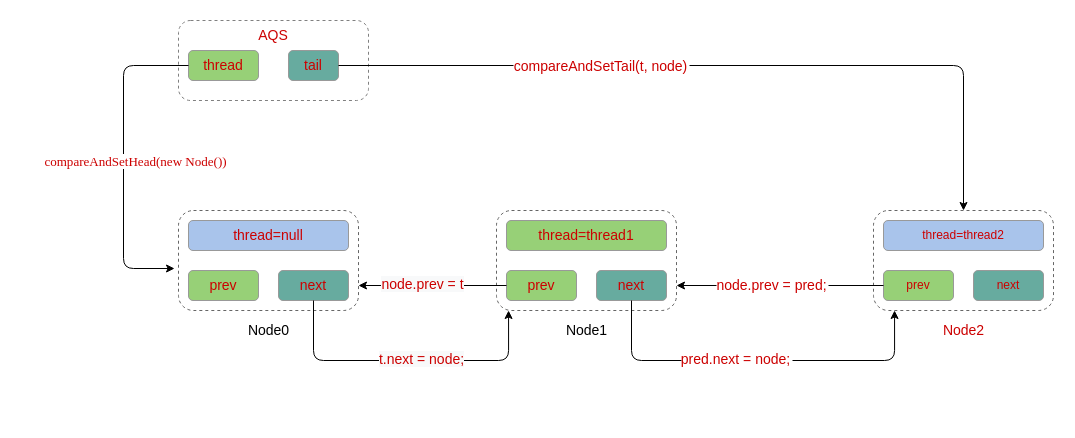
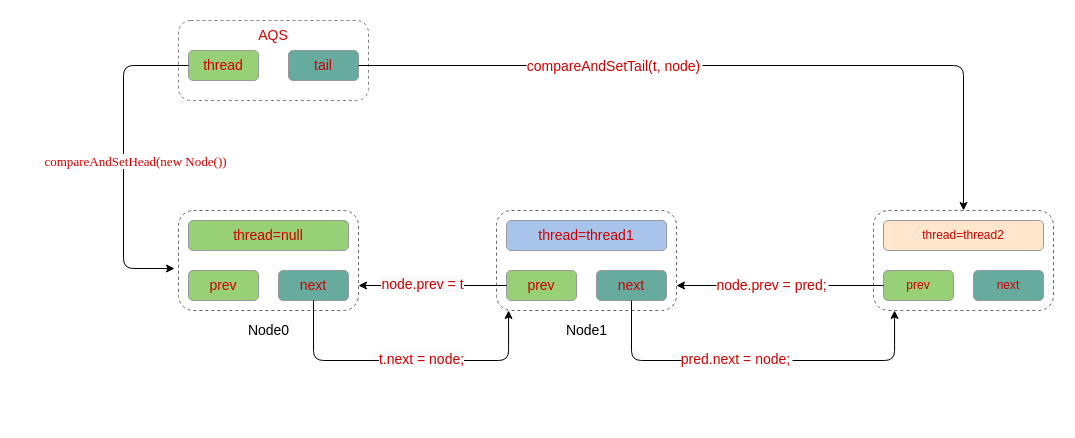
  <mxCell id="0" />
  <mxCell id="1" parent="0" />
  <mxCell id="2" value="AQS" style="rounded=1;whiteSpace=wrap;html=1;dashed=1;strokeColor=#808080;fontSize=14;fontColor=#CC0000;fillColor=none;horizontal=1;verticalAlign=top;" vertex="1" parent="1"><mxGeometry x="178" y="20" width="190" height="80" as="geometry" /></mxCell>
  <mxCell id="3" value="thread" style="rounded=1;whiteSpace=wrap;html=1;strokeColor=#999999;fillColor=#97D077;fontSize=14;fontColor=#CC0000;" vertex="1" parent="1"><mxGeometry x="188" y="50" width="70" height="30" as="geometry" /></mxCell>
- <mxCell id="4" value="tail" style="rounded=1;whiteSpace=wrap;html=1;strokeColor=#999999;fillColor=#67AB9F;fontSize=14;fontColor=#CC0000;" vertex="1" parent="1"><mxGeometry x="288" y="50" width="50" height="30" as="geometry" /></mxCell>
+ <mxCell id="4" value="tail" style="rounded=1;whiteSpace=wrap;html=1;strokeColor=#999999;fillColor=#67AB9F;fontSize=14;fontColor=#CC0000;" vertex="1" parent="1"><mxGeometry x="288" y="50" width="70" height="30" as="geometry" /></mxCell>
  <mxCell id="5" value="" style="rounded=1;whiteSpace=wrap;html=1;strokeColor=#666666;fillColor=none;fontSize=14;fontColor=#CC0000;dashed=1;" vertex="1" parent="1"><mxGeometry x="178" y="210" width="180" height="100" as="geometry" /></mxCell>
- <mxCell id="6" value="thread=null" style="rounded=1;whiteSpace=wrap;html=1;strokeColor=#999999;fillColor=#A9C4EB;fontSize=14;fontColor=#CC0000;" vertex="1" parent="1"><mxGeometry x="188" y="220" width="160" height="30" as="geometry" /></mxCell>
+ <mxCell id="6" value="thread=null" style="rounded=1;whiteSpace=wrap;html=1;strokeColor=#999999;fillColor=#97d077;fontSize=14;fontColor=#CC0000;" vertex="1" parent="1"><mxGeometry x="188" y="220" width="160" height="30" as="geometry" /></mxCell>
  <mxCell id="7" value="prev" style="rounded=1;whiteSpace=wrap;html=1;strokeColor=#999999;fillColor=#97D077;fontSize=14;fontColor=#CC0000;" vertex="1" parent="1"><mxGeometry x="188" y="270" width="70" height="30" as="geometry" /></mxCell>
  <mxCell id="8" value="next" style="rounded=1;whiteSpace=wrap;html=1;strokeColor=#999999;fillColor=#67AB9F;fontSize=14;fontColor=#CC0000;" vertex="1" parent="1"><mxGeometry x="278" y="270" width="70" height="30" as="geometry" /></mxCell>
  <mxCell id="9" value="Node0" style="text;html=1;align=center;verticalAlign=middle;resizable=0;points=[];autosize=1;fontSize=14;" vertex="1" parent="1"><mxGeometry x="238" y="320" width="60" height="20" as="geometry" /></mxCell>
  <mxCell id="10" value="" style="rounded=1;whiteSpace=wrap;html=1;strokeColor=#666666;fillColor=none;fontSize=14;fontColor=#CC0000;dashed=1;" vertex="1" parent="1"><mxGeometry x="496" y="210" width="180" height="100" as="geometry" /></mxCell>
- <mxCell id="11" value="thread=thread1" style="rounded=1;whiteSpace=wrap;html=1;strokeColor=#999999;fillColor=#97d077;fontSize=14;fontColor=#CC0000;" vertex="1" parent="1"><mxGeometry x="506" y="220" width="160" height="30" as="geometry" /></mxCell>
+ <mxCell id="11" value="thread=thread1" style="rounded=1;whiteSpace=wrap;html=1;strokeColor=#999999;fillColor=#A9C4EB;fontSize=14;fontColor=#CC0000;" vertex="1" parent="1"><mxGeometry x="506" y="220" width="160" height="30" as="geometry" /></mxCell>
  <mxCell id="12" value="prev" style="rounded=1;whiteSpace=wrap;html=1;strokeColor=#999999;fillColor=#97D077;fontSize=14;fontColor=#CC0000;" vertex="1" parent="1"><mxGeometry x="506" y="270" width="70" height="30" as="geometry" /></mxCell>
  <mxCell id="13" value="next" style="rounded=1;whiteSpace=wrap;html=1;strokeColor=#999999;fillColor=#67AB9F;fontSize=14;fontColor=#CC0000;" vertex="1" parent="1"><mxGeometry x="596" y="270" width="70" height="30" as="geometry" /></mxCell>
  <mxCell id="14" value="Node1" style="text;html=1;align=center;verticalAlign=middle;resizable=0;points=[];autosize=1;fontSize=14;" vertex="1" parent="1"><mxGeometry x="556" y="320" width="60" height="20" as="geometry" /></mxCell>
  <mxCell id="15" value="" style="endArrow=classic;html=1;fontSize=14;exitX=0;exitY=0.5;exitDx=0;exitDy=0;entryX=-0.022;entryY=0.58;entryDx=0;entryDy=0;entryPerimeter=0;edgeStyle=orthogonalEdgeStyle;" edge="1" parent="1" source="3" target="5"><mxGeometry width="50" height="50" relative="1" as="geometry"><mxPoint y="380" as="sourcePoint" x="93" /><mxPoint x="143" y="330" as="targetPoint" /><Array as="points"><mxPoint x="123" y="65" /><mxPoint x="123" y="268" /></Array></mxGeometry></mxCell>
  <mxCell id="16" value="" style="endArrow=classic;html=1;fontSize=14;entryX=1;entryY=0.75;entryDx=0;entryDy=0;exitX=0;exitY=0.5;exitDx=0;exitDy=0;" edge="1" parent="1" source="12" target="5"><mxGeometry width="50" height="50" relative="1" as="geometry"><mxPoint x="153" y="480" as="sourcePoint" /><mxPoint x="203" y="430" as="targetPoint" /></mxGeometry></mxCell>
  <mxCell id="17" value="&lt;span style=&quot;text-align: left ; background-color: rgb(248 , 249 , 250)&quot;&gt;node.prev = t&lt;/span&gt;" style="text;html=1;align=center;verticalAlign=middle;resizable=0;points=[];labelBackgroundColor=#ffffff;fontSize=14;fontColor=#CC0000;" vertex="1" connectable="0" parent="16"><mxGeometry x="0.149" y="1" relative="1" as="geometry"><mxPoint y="-3" as="offset" /></mxGeometry></mxCell>
  <mxCell id="18" value="" style="endArrow=classic;html=1;fontSize=14;exitX=0.5;exitY=1;exitDx=0;exitDy=0;entryX=0.067;entryY=1;entryDx=0;entryDy=0;entryPerimeter=0;edgeStyle=orthogonalEdgeStyle;" edge="1" parent="1" source="8" target="10"><mxGeometry width="50" height="50" relative="1" as="geometry"><mxPoint x="383" y="440" as="sourcePoint" /><mxPoint x="433" y="390" as="targetPoint" /><Array as="points"><mxPoint x="313" y="360" /><mxPoint x="508" y="360" /></Array></mxGeometry></mxCell>
  <mxCell id="19" value="&lt;span style=&quot;text-align: left ; background-color: rgb(248 , 249 , 250)&quot;&gt;t.next = node;&lt;/span&gt;" style="text;html=1;align=center;verticalAlign=middle;resizable=0;points=[];labelBackgroundColor=#ffffff;fontSize=14;fontColor=#CC0000;" vertex="1" connectable="0" parent="18"><mxGeometry x="0.095" y="2" relative="1" as="geometry"><mxPoint as="offset" /></mxGeometry></mxCell>
  <mxCell id="20" value="" style="endArrow=classic;html=1;fontSize=14;exitX=1;exitY=0.5;exitDx=0;exitDy=0;entryX=0.5;entryY=0;entryDx=0;entryDy=0;edgeStyle=orthogonalEdgeStyle;" edge="1" parent="1" source="4" target="23"><mxGeometry width="50" height="50" relative="1" as="geometry"><mxPoint x="493" y="170" as="sourcePoint" /><mxPoint x="543" y="120" as="targetPoint" /></mxGeometry></mxCell>
  <mxCell id="21" value="compareAndSetTail(t, node)" style="text;align=center;verticalAlign=middle;resizable=0;points=[];labelBackgroundColor=#ffffff;fontSize=14;fontColor=#CC0000;" vertex="1" connectable="0" parent="20"><mxGeometry x="-0.32" y="1" relative="1" as="geometry"><mxPoint as="offset" /></mxGeometry></mxCell>
  <mxCell id="22" value="&lt;pre style=&quot;background-color: rgb(255, 255, 255); font-family: &amp;quot;jetbrains mono&amp;quot;; font-size: 9.8pt;&quot;&gt;compareAndSetHead(&lt;span style=&quot;&quot;&gt;new &lt;/span&gt;Node())&lt;/pre&gt;" style="text;html=1;align=center;verticalAlign=middle;resizable=0;points=[];autosize=1;fontSize=14;fontColor=#CC0000;" vertex="1" parent="1"><mxGeometry x="20" y="136" width="230" height="50" as="geometry" /></mxCell>
  <mxCell id="23" value="" style="rounded=1;whiteSpace=wrap;html=1;strokeColor=#666666;fillColor=none;fontSize=12;fontColor=#CC0000;dashed=1;" vertex="1" parent="1"><mxGeometry x="873" y="210" width="180" height="100" as="geometry" /></mxCell>
- <mxCell id="24" value="thread=thread2" style="rounded=1;whiteSpace=wrap;html=1;strokeColor=#999999;fillColor=#A9C4EB;fontSize=12;fontColor=#CC0000;" vertex="1" parent="1"><mxGeometry x="883" y="220" width="160" height="30" as="geometry" /></mxCell>
+ <mxCell id="24" value="thread=thread2" style="rounded=1;whiteSpace=wrap;html=1;strokeColor=#999999;fillColor=#ffe6cc;fontSize=12;fontColor=#CC0000;" vertex="1" parent="1"><mxGeometry x="883" y="220" width="160" height="30" as="geometry" /></mxCell>
  <mxCell id="25" value="prev" style="rounded=1;whiteSpace=wrap;html=1;strokeColor=#999999;fillColor=#97D077;fontSize=12;fontColor=#CC0000;" vertex="1" parent="1"><mxGeometry x="883" y="270" width="70" height="30" as="geometry" /></mxCell>
  <mxCell id="26" value="next" style="rounded=1;whiteSpace=wrap;html=1;strokeColor=#999999;fillColor=#67AB9F;fontSize=12;fontColor=#CC0000;" vertex="1" parent="1"><mxGeometry x="973" y="270" width="70" height="30" as="geometry" /></mxCell>
- <mxCell id="27" value="Node2" style="text;html=1;align=center;verticalAlign=middle;resizable=0;points=[];autosize=1;fontSize=14;fontColor=#CC0000;" vertex="1" parent="1"><mxGeometry x="933" y="320" width="60" height="20" as="geometry" /></mxCell>
  <mxCell id="28" value="" style="endArrow=classic;html=1;fontSize=14;fontColor=#CC0000;exitX=0;exitY=0.5;exitDx=0;exitDy=0;entryX=1;entryY=0.75;entryDx=0;entryDy=0;" edge="1" parent="1" source="25" target="10"><mxGeometry width="50" height="50" relative="1" as="geometry"><mxPoint x="783" y="430" as="sourcePoint" /><mxPoint x="833" y="380" as="targetPoint" /></mxGeometry></mxCell>
  <mxCell id="29" value="node.prev = pred;" style="text;align=center;verticalAlign=middle;resizable=0;points=[];labelBackgroundColor=#ffffff;fontSize=14;fontColor=#CC0000;" vertex="1" connectable="0" parent="28"><mxGeometry x="-0.126" y="3" relative="1" as="geometry"><mxPoint x="-22" y="-5" as="offset" /></mxGeometry></mxCell>
  <mxCell id="30" value="&lt;pre style=&quot;background-color: rgb(255 , 255 , 255) ; color: rgb(8 , 8 , 8) ; font-family: &amp;#34;jetbrains mono&amp;#34; ; font-size: 9.8pt&quot;&gt;&lt;br&gt;&lt;/pre&gt;" style="text;html=1;align=center;verticalAlign=middle;resizable=0;points=[];autosize=1;fontSize=14;fontColor=#CC0000;" vertex="1" parent="1"><mxGeometry x="772" y="366" width="20" height="50" as="geometry" /></mxCell>
  <mxCell id="31" value="" style="endArrow=classic;html=1;fontSize=14;fontColor=#CC0000;entryX=0.117;entryY=1;entryDx=0;entryDy=0;entryPerimeter=0;edgeStyle=orthogonalEdgeStyle;" edge="1" parent="1" source="13" target="23"><mxGeometry width="50" height="50" relative="1" as="geometry"><mxPoint x="753" y="460" as="sourcePoint" /><mxPoint x="803" y="410" as="targetPoint" /><Array as="points"><mxPoint x="631" y="360" /><mxPoint x="894" y="360" /></Array></mxGeometry></mxCell>
  <mxCell id="32" value="pred.next = node;" style="text;align=center;verticalAlign=middle;resizable=0;points=[];labelBackgroundColor=#ffffff;fontSize=14;fontColor=#CC0000;" vertex="1" connectable="0" parent="31"><mxGeometry x="-0.121" y="3" relative="1" as="geometry"><mxPoint as="offset" /></mxGeometry></mxCell>
